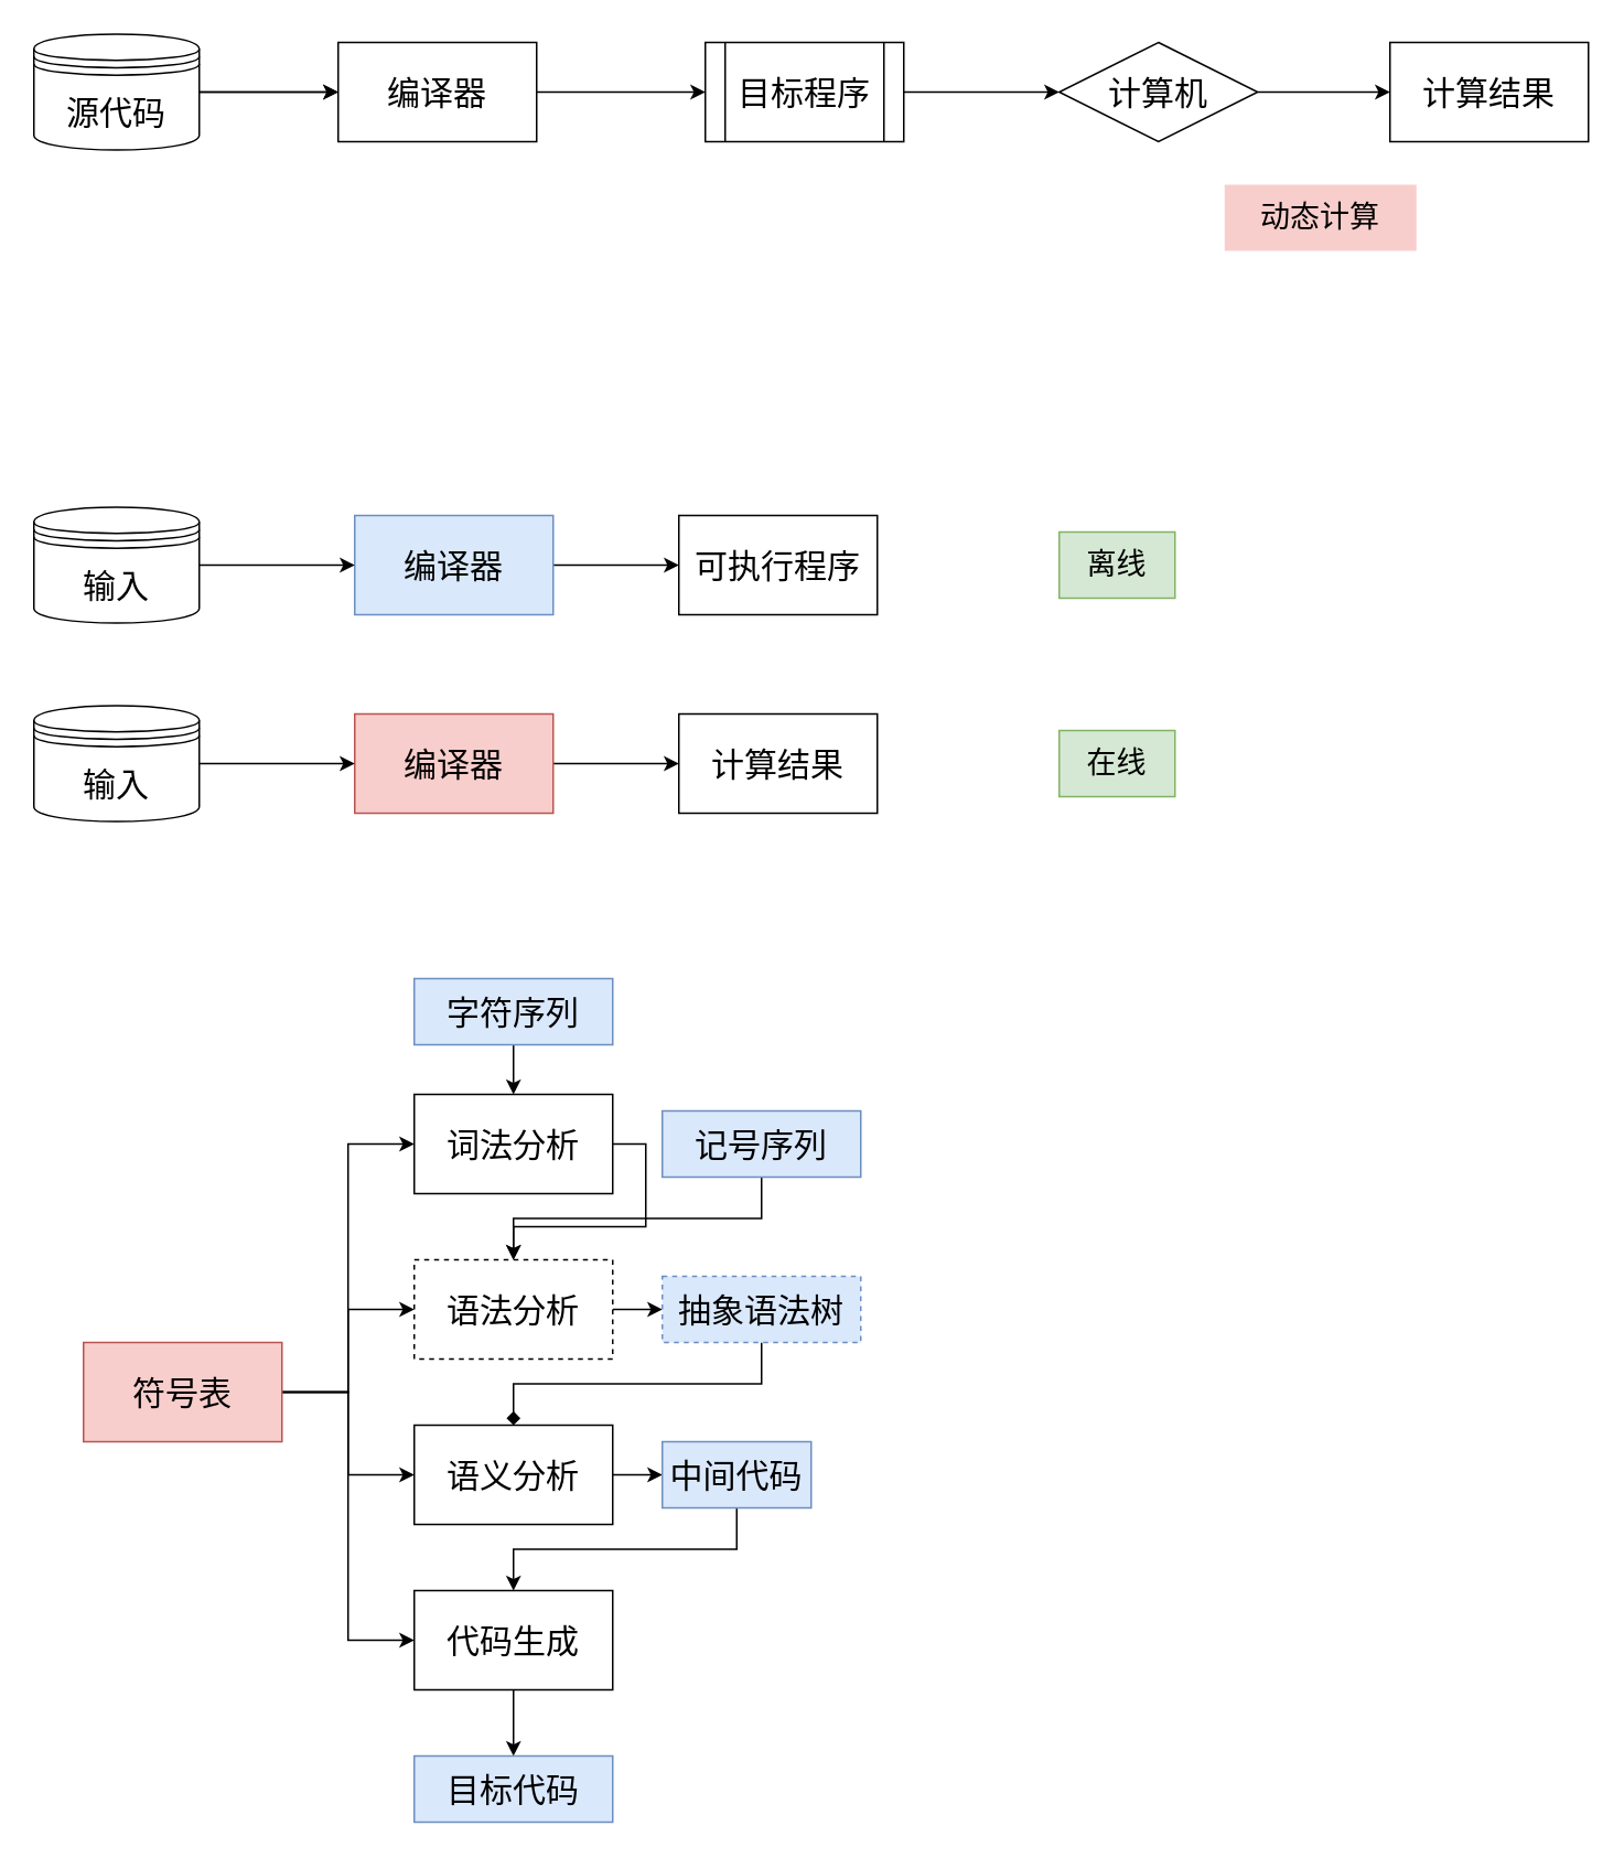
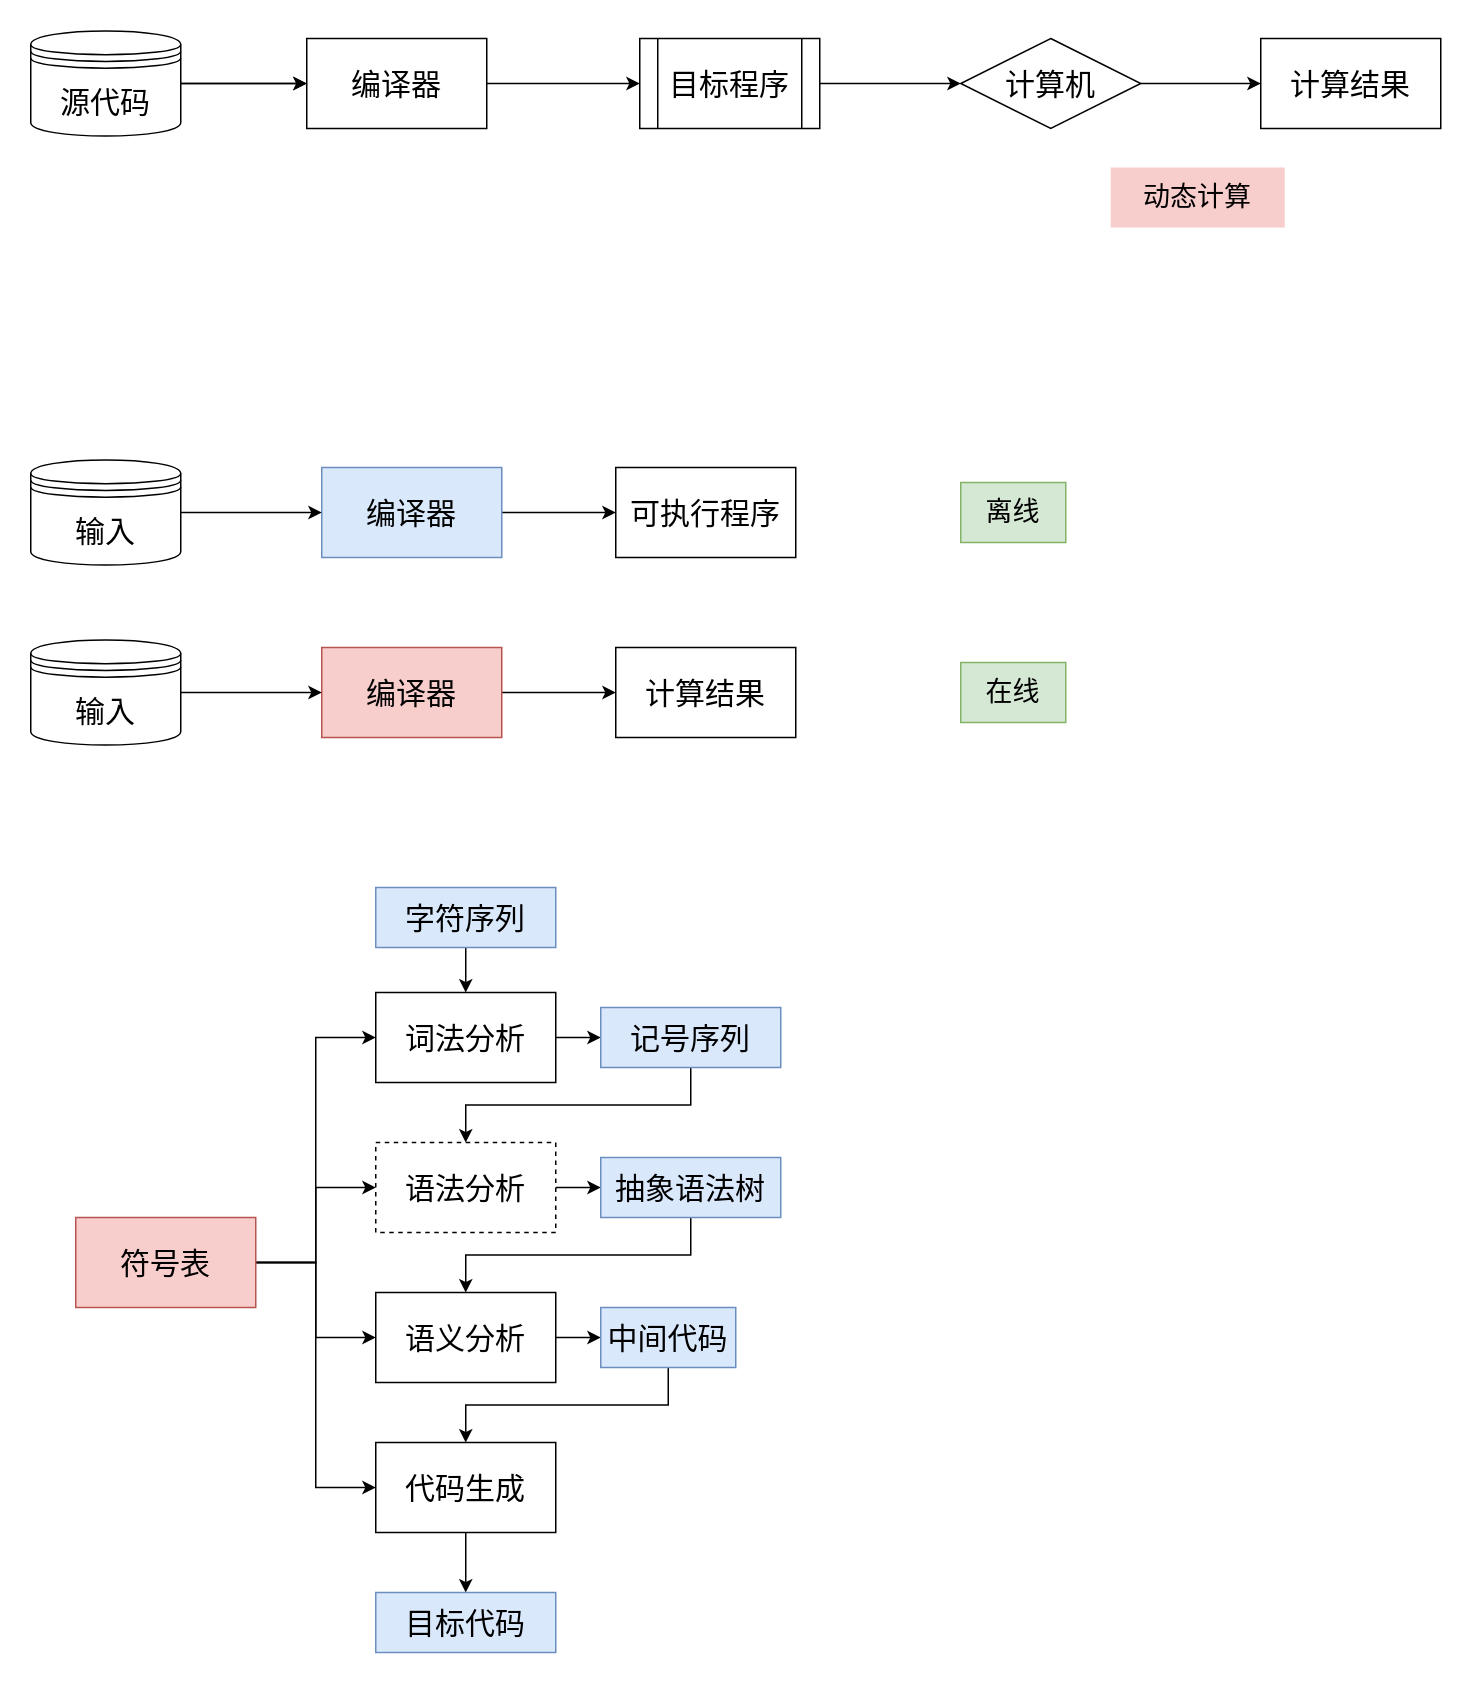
  <mxCell id="0" />
  <mxCell id="1" parent="0" />
  <mxCell id="2" style="edgeStyle=orthogonalEdgeStyle;rounded=0;orthogonalLoop=1;jettySize=auto;html=1;entryX=0;entryY=0.5;entryDx=0;entryDy=0;fontSize=20;" edge="1" parent="1" source="3" target="9"><mxGeometry relative="1" as="geometry" /></mxCell>
  <mxCell id="3" value="编译器" style="rounded=0;whiteSpace=wrap;html=1;fontSize=20;" vertex="1" parent="1"><mxGeometry x="204" y="25" width="120" height="60" as="geometry" /></mxCell>
  <mxCell id="4" value="离线" style="text;html=1;fillColor=#d5e8d4;align=center;verticalAlign=middle;whiteSpace=wrap;rounded=0;fontSize=18;strokeColor=#82b366;" vertex="1" parent="1"><mxGeometry x="640" y="321" width="70" height="40" as="geometry" /></mxCell>
  <mxCell id="5" style="edgeStyle=orthogonalEdgeStyle;rounded=0;orthogonalLoop=1;jettySize=auto;html=1;entryX=0;entryY=0.5;entryDx=0;entryDy=0;fontSize=20;" edge="1" parent="1" source="7" target="3"><mxGeometry relative="1" as="geometry" /></mxCell>
  <mxCell id="6" style="edgeStyle=orthogonalEdgeStyle;rounded=0;orthogonalLoop=1;jettySize=auto;html=1;entryX=0;entryY=0.5;entryDx=0;entryDy=0;fontSize=20;" edge="1" parent="1" source="7" target="3"><mxGeometry relative="1" as="geometry" /></mxCell>
  <mxCell id="7" value="源代码" style="shape=datastore;whiteSpace=wrap;html=1;fontSize=20;" vertex="1" parent="1"><mxGeometry x="20" y="20" width="100" height="70" as="geometry" /></mxCell>
  <mxCell id="8" style="edgeStyle=orthogonalEdgeStyle;rounded=0;orthogonalLoop=1;jettySize=auto;html=1;entryX=0;entryY=0.5;entryDx=0;entryDy=0;fontSize=20;" edge="1" parent="1" source="9" target="11"><mxGeometry relative="1" as="geometry" /></mxCell>
  <mxCell id="9" value="目标程序" style="shape=process;whiteSpace=wrap;html=1;backgroundOutline=1;fontSize=20;" vertex="1" parent="1"><mxGeometry x="426" y="25" width="120" height="60" as="geometry" /></mxCell>
  <mxCell id="10" style="edgeStyle=orthogonalEdgeStyle;rounded=0;orthogonalLoop=1;jettySize=auto;html=1;entryX=0;entryY=0.5;entryDx=0;entryDy=0;fontSize=18;" edge="1" parent="1" source="11" target="12"><mxGeometry relative="1" as="geometry" /></mxCell>
  <mxCell id="11" value="计算机" style="rhombus;whiteSpace=wrap;html=1;fontSize=20;" vertex="1" parent="1"><mxGeometry x="640" y="25" width="120" height="60" as="geometry" /></mxCell>
  <mxCell id="12" value="计算结果" style="rounded=0;whiteSpace=wrap;html=1;fontSize=20;" vertex="1" parent="1"><mxGeometry x="840" y="25" width="120" height="60" as="geometry" /></mxCell>
  <mxCell id="13" value="动态计算" style="text;html=1;fillColor=#f8cecc;align=center;verticalAlign=middle;whiteSpace=wrap;rounded=0;fontSize=18;" vertex="1" parent="1"><mxGeometry x="740" y="111" width="116" height="40" as="geometry" /></mxCell>
  <mxCell id="14" style="edgeStyle=orthogonalEdgeStyle;rounded=0;orthogonalLoop=1;jettySize=auto;html=1;entryX=0;entryY=0.5;entryDx=0;entryDy=0;fontSize=18;" edge="1" parent="1" source="15" target="23"><mxGeometry relative="1" as="geometry" /></mxCell>
  <mxCell id="15" value="编译器" style="rounded=0;whiteSpace=wrap;html=1;fontSize=20;fillColor=#dae8fc;strokeColor=#6c8ebf;" vertex="1" parent="1"><mxGeometry x="214" y="311" width="120" height="60" as="geometry" /></mxCell>
  <mxCell id="16" style="edgeStyle=orthogonalEdgeStyle;rounded=0;orthogonalLoop=1;jettySize=auto;html=1;exitX=1;exitY=0.5;exitDx=0;exitDy=0;fontSize=18;" edge="1" parent="1" source="17" target="22"><mxGeometry relative="1" as="geometry" /></mxCell>
  <mxCell id="17" value="编译器" style="rounded=0;whiteSpace=wrap;html=1;fontSize=20;fillColor=#f8cecc;strokeColor=#b85450;" vertex="1" parent="1"><mxGeometry x="214" y="431" width="120" height="60" as="geometry" /></mxCell>
  <mxCell id="18" style="edgeStyle=orthogonalEdgeStyle;rounded=0;orthogonalLoop=1;jettySize=auto;html=1;exitX=1;exitY=0.5;exitDx=0;exitDy=0;entryX=0;entryY=0.5;entryDx=0;entryDy=0;fontSize=18;" edge="1" parent="1" source="19" target="15"><mxGeometry relative="1" as="geometry" /></mxCell>
  <mxCell id="19" value="输入" style="shape=datastore;whiteSpace=wrap;html=1;fontSize=20;" vertex="1" parent="1"><mxGeometry x="20" y="306" width="100" height="70" as="geometry" /></mxCell>
  <mxCell id="20" style="edgeStyle=orthogonalEdgeStyle;rounded=0;orthogonalLoop=1;jettySize=auto;html=1;exitX=1;exitY=0.5;exitDx=0;exitDy=0;entryX=0;entryY=0.5;entryDx=0;entryDy=0;fontSize=18;" edge="1" parent="1" source="21" target="17"><mxGeometry relative="1" as="geometry" /></mxCell>
  <mxCell id="21" value="输入" style="shape=datastore;whiteSpace=wrap;html=1;fontSize=20;" vertex="1" parent="1"><mxGeometry x="20" y="426" width="100" height="70" as="geometry" /></mxCell>
  <mxCell id="22" value="计算结果" style="rounded=0;whiteSpace=wrap;html=1;fontSize=20;" vertex="1" parent="1"><mxGeometry x="410" y="431" width="120" height="60" as="geometry" /></mxCell>
  <mxCell id="23" value="可执行程序" style="rounded=0;whiteSpace=wrap;html=1;fontSize=20;" vertex="1" parent="1"><mxGeometry x="410" y="311" width="120" height="60" as="geometry" /></mxCell>
  <mxCell id="24" value="在线" style="text;html=1;fillColor=#d5e8d4;align=center;verticalAlign=middle;whiteSpace=wrap;rounded=0;fontSize=18;strokeColor=#82b366;" vertex="1" parent="1"><mxGeometry x="640" y="441" width="70" height="40" as="geometry" /></mxCell>
- <mxCell id="25" style="edgeStyle=orthogonalEdgeStyle;rounded=0;orthogonalLoop=1;jettySize=auto;html=1;exitX=1;exitY=0.5;exitDx=0;exitDy=0;fontSize=18;" edge="1" parent="1" source="26" target="30"><mxGeometry relative="1" as="geometry" /></mxCell>
+ <mxCell id="25" style="edgeStyle=orthogonalEdgeStyle;rounded=0;orthogonalLoop=1;jettySize=auto;html=1;exitX=1;exitY=0.5;exitDx=0;exitDy=0;entryX=0;entryY=0.5;entryDx=0;entryDy=0;fontSize=18;" edge="1" parent="1" source="26" target="32"><mxGeometry relative="1" as="geometry" /></mxCell>
  <mxCell id="26" value="词法分析" style="rounded=0;whiteSpace=wrap;html=1;fontSize=20;" vertex="1" parent="1"><mxGeometry x="250" y="661" width="120" height="60" as="geometry" /></mxCell>
  <mxCell id="27" style="edgeStyle=orthogonalEdgeStyle;rounded=0;orthogonalLoop=1;jettySize=auto;html=1;exitX=0.5;exitY=1;exitDx=0;exitDy=0;fontSize=18;" edge="1" parent="1" source="28" target="26"><mxGeometry relative="1" as="geometry" /></mxCell>
  <mxCell id="28" value="字符序列" style="rounded=0;whiteSpace=wrap;html=1;fontSize=20;fillColor=#dae8fc;strokeColor=#6c8ebf;" vertex="1" parent="1"><mxGeometry x="250" y="591" width="120" height="40" as="geometry" /></mxCell>
  <mxCell id="29" style="edgeStyle=orthogonalEdgeStyle;rounded=0;orthogonalLoop=1;jettySize=auto;html=1;exitX=1;exitY=0.5;exitDx=0;exitDy=0;entryX=0;entryY=0.5;entryDx=0;entryDy=0;fontSize=18;" edge="1" parent="1" source="30" target="34"><mxGeometry relative="1" as="geometry" /></mxCell>
  <mxCell id="30" value="语法分析" style="rounded=0;whiteSpace=wrap;html=1;fontSize=20;dashed=1;" vertex="1" parent="1"><mxGeometry x="250" y="761" width="120" height="60" as="geometry" /></mxCell>
  <mxCell id="31" style="edgeStyle=orthogonalEdgeStyle;rounded=0;orthogonalLoop=1;jettySize=auto;html=1;exitX=0.5;exitY=1;exitDx=0;exitDy=0;entryX=0.5;entryY=0;entryDx=0;entryDy=0;fontSize=18;" edge="1" parent="1" source="32" target="30"><mxGeometry relative="1" as="geometry" /></mxCell>
  <mxCell id="32" value="记号序列" style="rounded=0;whiteSpace=wrap;html=1;fontSize=20;fillColor=#dae8fc;strokeColor=#6c8ebf;" vertex="1" parent="1"><mxGeometry x="400" y="671" width="120" height="40" as="geometry" /></mxCell>
- <mxCell id="33" style="edgeStyle=orthogonalEdgeStyle;rounded=0;orthogonalLoop=1;jettySize=auto;html=1;exitX=0.5;exitY=1;exitDx=0;exitDy=0;entryX=0.5;entryY=0;entryDx=0;entryDy=0;fontSize=18;endArrow=diamond;" edge="1" parent="1" source="34" target="36"><mxGeometry relative="1" as="geometry" /></mxCell>
- <mxCell id="34" value="抽象语法树" style="rounded=0;whiteSpace=wrap;html=1;fontSize=20;fillColor=#dae8fc;strokeColor=#6c8ebf;dashed=1;" vertex="1" parent="1"><mxGeometry x="400" y="771" width="120" height="40" as="geometry" /></mxCell>
+ <mxCell id="33" style="edgeStyle=orthogonalEdgeStyle;rounded=0;orthogonalLoop=1;jettySize=auto;html=1;exitX=0.5;exitY=1;exitDx=0;exitDy=0;entryX=0.5;entryY=0;entryDx=0;entryDy=0;fontSize=18;" edge="1" parent="1" source="34" target="36"><mxGeometry relative="1" as="geometry" /></mxCell>
+ <mxCell id="34" value="抽象语法树" style="rounded=0;whiteSpace=wrap;html=1;fontSize=20;fillColor=#dae8fc;strokeColor=#6c8ebf;" vertex="1" parent="1"><mxGeometry x="400" y="771" width="120" height="40" as="geometry" /></mxCell>
  <mxCell id="35" style="edgeStyle=orthogonalEdgeStyle;rounded=0;orthogonalLoop=1;jettySize=auto;html=1;exitX=1;exitY=0.5;exitDx=0;exitDy=0;entryX=0;entryY=0.5;entryDx=0;entryDy=0;fontSize=18;" edge="1" parent="1" source="36" target="38"><mxGeometry relative="1" as="geometry" /></mxCell>
  <mxCell id="36" value="语义分析" style="rounded=0;whiteSpace=wrap;html=1;fontSize=20;" vertex="1" parent="1"><mxGeometry x="250" y="861" width="120" height="60" as="geometry" /></mxCell>
  <mxCell id="37" style="edgeStyle=orthogonalEdgeStyle;rounded=0;orthogonalLoop=1;jettySize=auto;html=1;exitX=0.5;exitY=1;exitDx=0;exitDy=0;entryX=0.5;entryY=0;entryDx=0;entryDy=0;fontSize=18;" edge="1" parent="1" source="38" target="40"><mxGeometry relative="1" as="geometry" /></mxCell>
  <mxCell id="38" value="中间代码" style="rounded=0;whiteSpace=wrap;html=1;fontSize=20;fillColor=#dae8fc;strokeColor=#6c8ebf;" vertex="1" parent="1"><mxGeometry x="400" y="871" width="90" height="40" as="geometry" /></mxCell>
  <mxCell id="39" style="edgeStyle=orthogonalEdgeStyle;rounded=0;orthogonalLoop=1;jettySize=auto;html=1;exitX=0.5;exitY=1;exitDx=0;exitDy=0;entryX=0.5;entryY=0;entryDx=0;entryDy=0;fontSize=18;" edge="1" parent="1" source="40" target="41"><mxGeometry relative="1" as="geometry" /></mxCell>
  <mxCell id="40" value="代码生成" style="rounded=0;whiteSpace=wrap;html=1;fontSize=20;" vertex="1" parent="1"><mxGeometry x="250" y="961" width="120" height="60" as="geometry" /></mxCell>
  <mxCell id="41" value="目标代码" style="rounded=0;whiteSpace=wrap;html=1;fontSize=20;fillColor=#dae8fc;strokeColor=#6c8ebf;" vertex="1" parent="1"><mxGeometry x="250" y="1061" width="120" height="40" as="geometry" /></mxCell>
  <mxCell id="42" style="edgeStyle=orthogonalEdgeStyle;rounded=0;orthogonalLoop=1;jettySize=auto;html=1;exitX=1;exitY=0.5;exitDx=0;exitDy=0;entryX=0;entryY=0.5;entryDx=0;entryDy=0;fontSize=18;" edge="1" parent="1" source="46" target="26"><mxGeometry relative="1" as="geometry" /></mxCell>
  <mxCell id="43" style="edgeStyle=orthogonalEdgeStyle;rounded=0;orthogonalLoop=1;jettySize=auto;html=1;entryX=0;entryY=0.5;entryDx=0;entryDy=0;fontSize=18;" edge="1" parent="1" source="46" target="30"><mxGeometry relative="1" as="geometry" /></mxCell>
  <mxCell id="44" style="edgeStyle=orthogonalEdgeStyle;rounded=0;orthogonalLoop=1;jettySize=auto;html=1;entryX=0;entryY=0.5;entryDx=0;entryDy=0;fontSize=18;" edge="1" parent="1" source="46" target="36"><mxGeometry relative="1" as="geometry" /></mxCell>
  <mxCell id="45" style="edgeStyle=orthogonalEdgeStyle;rounded=0;orthogonalLoop=1;jettySize=auto;html=1;exitX=1;exitY=0.5;exitDx=0;exitDy=0;entryX=0;entryY=0.5;entryDx=0;entryDy=0;fontSize=18;" edge="1" parent="1" source="46" target="40"><mxGeometry relative="1" as="geometry" /></mxCell>
  <mxCell id="46" value="符号表" style="rounded=0;whiteSpace=wrap;html=1;fontSize=20;fillColor=#f8cecc;strokeColor=#b85450;" vertex="1" parent="1"><mxGeometry x="50" y="811" width="120" height="60" as="geometry" /></mxCell>
